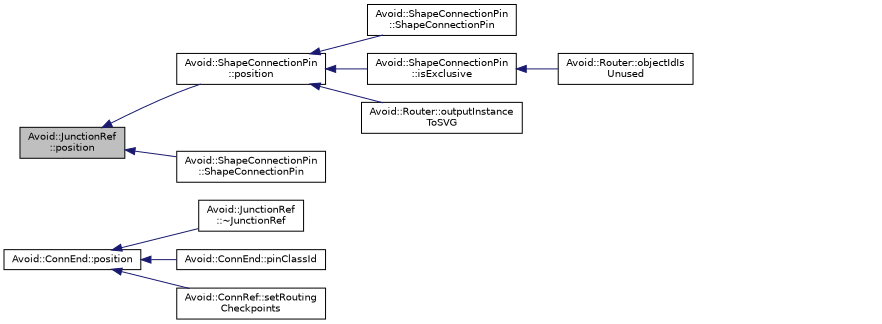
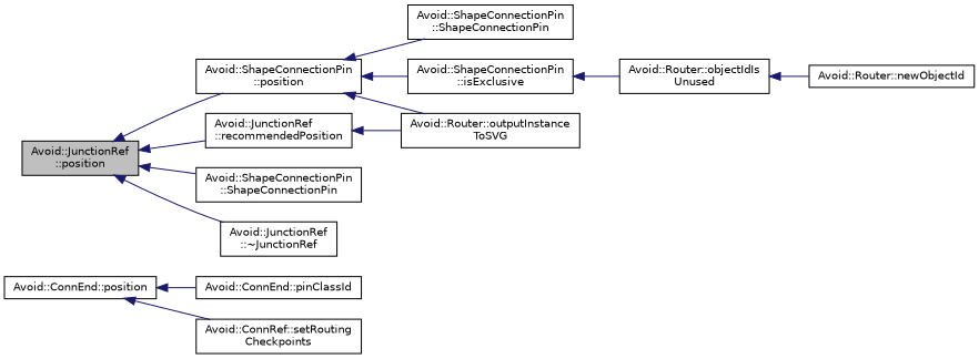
  digraph {
    rankdir=LR
    node [color=black fillcolor=white fontname=Helvetica fontsize=10 shape=record style=filled]
    edge [color=midnightblue dir=back fontname=Helvetica fontsize=10 labelfontname=Helvetica labelfontsize=10 style=solid]
    n1 [fillcolor=grey75 fontcolor=black height=0.2 label="Avoid::JunctionRef\l::position" width=0.4]
    n2 [height=0.2 label="Avoid::ShapeConnectionPin\l::position" width=0.4]
+   n3 [height=0.2 label="Avoid::JunctionRef\l::recommendedPosition" width=0.4]
    n4 [height=0.2 label="Avoid::ShapeConnectionPin\l::ShapeConnectionPin" width=0.4]
    n5 [height=0.2 label="Avoid::JunctionRef\l::~JunctionRef" width=0.4]
    n6 [height=0.2 label="Avoid::ShapeConnectionPin\l::ShapeConnectionPin" width=0.4]
    n7 [height=0.2 label="Avoid::ShapeConnectionPin\l::isExclusive" width=0.4]
    n8 [height=0.2 label="Avoid::Router::outputInstance\lToSVG" width=0.4]
    n9 [height=0.2 label="Avoid::Router::objectIdIs\lUnused" width=0.4]
    n10 [height=0.2 label="Avoid::ConnEnd::position" width=0.4]
    n11 [height=0.2 label="Avoid::ConnEnd::pinClassId" width=0.4]
    n12 [height=0.2 label="Avoid::ConnRef::setRouting\lCheckpoints" width=0.4]
+   n13 [height=0.2 label="Avoid::Router::newObjectId" width=0.4]
    n1 -> n2
+   n1 -> n3
    n1 -> n4
-   n10 -> n5
+   n1 -> n5
    n2 -> n6
    n2 -> n7
    n2 -> n8
+   n3 -> n8
    n7 -> n9
+   n9 -> n13
    n10 -> n11
    n10 -> n12
  }
